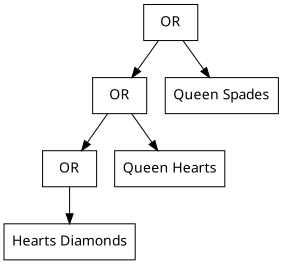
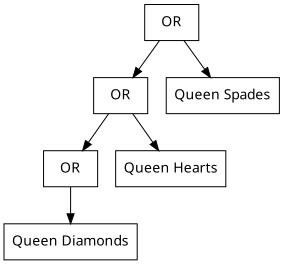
  digraph {
    rankdir=TB
    splines=spline
    node [fontname=Sans shape=record]
    n1 [label=OR]
    n2 [label=OR]
    n3 [label="Queen Spades"]
    n4 [label=OR]
    n5 [label="Queen Hearts"]
-   n6 [label="Hearts Diamonds"]
+   n6 [label="Queen Diamonds"]
    n1 -> n2
    n1 -> n3
    n2 -> n4
    n2 -> n5
    n4 -> n6
  }
